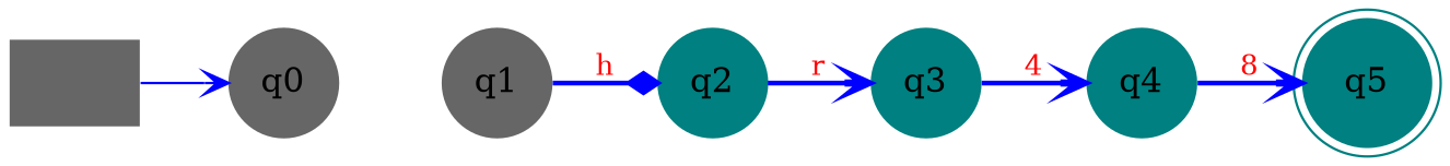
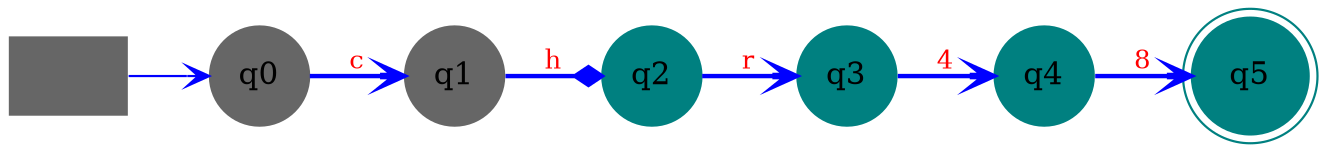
  digraph {
    rankdir=LR
    node [color=teal shape=circle style=filled]
    edge [color=blue fontcolor=red fontsize=12 style=bold arrowhead=vee]
    "" [color=gray40 shape=plaintext]
    n2 [color=gray40 label=q0]
    n3 [label=q5 shape=doublecircle]
    n4 [label=q4]
    n5 [label=q2]
    n6 [label=q3]
    n7 [color=gray40 label=q1]
    "" -> n2 [style=solid]
+   n2 -> n7 [label=c]
    n4 -> n3 [label=8]
    n5 -> n6 [label=r]
    n6 -> n4 [label=4]
    n7 -> n5 [label=h arrowhead=diamond]
  }
